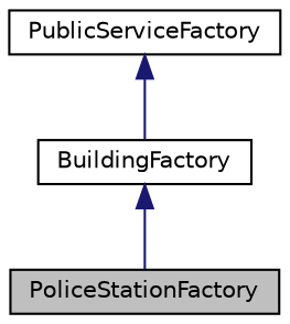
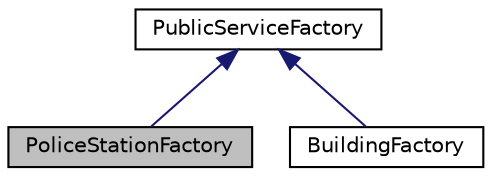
  digraph {
    fontname="DejaVu Sans"
    node [color=black fillcolor=white fontname="DejaVu Sans" fontsize=10 shape=record style=filled]
    edge [color=midnightblue dir=back fontname="DejaVu Sans" fontsize=10 labelfontname=Helvetica labelfontsize=10 style=solid]
    n1 [fillcolor=grey75 fontcolor=black height=0.2 label=PoliceStationFactory width=0.4]
    n2 [height=0.2 label=PublicServiceFactory width=0.4]
    n3 [height=0.2 label=BuildingFactory width=0.4]
-   n3 -> n1
+   n2 -> n1
    n2 -> n3
  }
